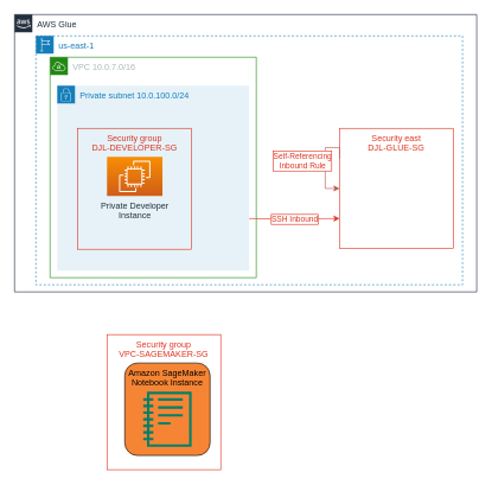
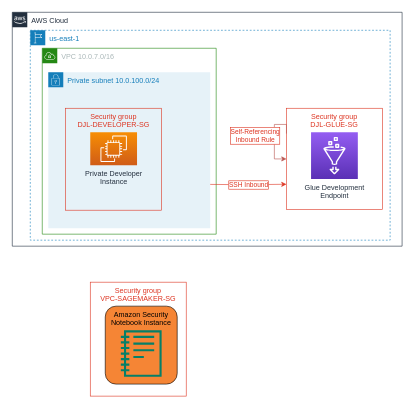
  <mxCell id="0" />
  <mxCell id="1" parent="0" />
  <mxCell id="2" value="Security group&#10;VPC-SAGEMAKER-SG" style="fillColor=none;strokeColor=#DD3522;verticalAlign=top;fontStyle=0;fontColor=#DD3522;" vertex="1" parent="1"><mxGeometry x="150" y="470" width="160" height="190" as="geometry" /></mxCell>
  <mxCell id="3" value="Private subnet 10.0.100.0/24" style="points=[[0,0],[0.25,0],[0.5,0],[0.75,0],[1,0],[1,0.25],[1,0.5],[1,0.75],[1,1],[0.75,1],[0.5,1],[0.25,1],[0,1],[0,0.75],[0,0.5],[0,0.25]];outlineConnect=0;gradientColor=none;html=1;whiteSpace=wrap;fontSize=12;fontStyle=0;shape=mxgraph.aws4.group;grIcon=mxgraph.aws4.group_security_group;grStroke=0;strokeColor=#147EBA;fillColor=#E6F2F8;verticalAlign=top;align=left;spacingLeft=30;fontColor=#147EBA;dashed=0;" parent="1" vertex="1"><mxGeometry x="80" y="120" width="270" height="260" as="geometry" /></mxCell>
  <mxCell id="4" value="Security group&#10;DJL-DEVELOPER-SG" style="fillColor=none;strokeColor=#DD3522;verticalAlign=top;fontStyle=0;fontColor=#DD3522;" parent="1" vertex="1"><mxGeometry x="109" y="180" width="160" height="170" as="geometry" /></mxCell>
- <mxCell id="5" value="AWS Glue" style="points=[[0,0],[0.25,0],[0.5,0],[0.75,0],[1,0],[1,0.25],[1,0.5],[1,0.75],[1,1],[0.75,1],[0.5,1],[0.25,1],[0,1],[0,0.75],[0,0.5],[0,0.25]];outlineConnect=0;gradientColor=none;html=1;whiteSpace=wrap;fontSize=12;fontStyle=0;shape=mxgraph.aws4.group;grIcon=mxgraph.aws4.group_aws_cloud_alt;strokeColor=#232F3E;fillColor=none;verticalAlign=top;align=left;spacingLeft=30;fontColor=#232F3E;dashed=0;" parent="1" vertex="1"><mxGeometry x="20" y="20" width="650" height="390" as="geometry" /></mxCell>
+ <mxCell id="5" value="AWS Cloud" style="points=[[0,0],[0.25,0],[0.5,0],[0.75,0],[1,0],[1,0.25],[1,0.5],[1,0.75],[1,1],[0.75,1],[0.5,1],[0.25,1],[0,1],[0,0.75],[0,0.5],[0,0.25]];outlineConnect=0;gradientColor=none;html=1;whiteSpace=wrap;fontSize=12;fontStyle=0;shape=mxgraph.aws4.group;grIcon=mxgraph.aws4.group_aws_cloud_alt;strokeColor=#232F3E;fillColor=none;verticalAlign=top;align=left;spacingLeft=30;fontColor=#232F3E;dashed=0;" parent="1" vertex="1"><mxGeometry x="20" y="20" width="650" height="390" as="geometry" /></mxCell>
  <mxCell id="6" value="us-east-1" style="points=[[0,0],[0.25,0],[0.5,0],[0.75,0],[1,0],[1,0.25],[1,0.5],[1,0.75],[1,1],[0.75,1],[0.5,1],[0.25,1],[0,1],[0,0.75],[0,0.5],[0,0.25]];outlineConnect=0;gradientColor=none;html=1;whiteSpace=wrap;fontSize=12;fontStyle=0;shape=mxgraph.aws4.group;grIcon=mxgraph.aws4.group_region;strokeColor=#147EBA;fillColor=none;verticalAlign=top;align=left;spacingLeft=30;fontColor=#147EBA;dashed=1;" parent="1" vertex="1"><mxGeometry x="50" y="50" width="600" height="350" as="geometry" /></mxCell>
  <mxCell id="7" value="VPC 10.0.7.0/16" style="points=[[0,0],[0.25,0],[0.5,0],[0.75,0],[1,0],[1,0.25],[1,0.5],[1,0.75],[1,1],[0.75,1],[0.5,1],[0.25,1],[0,1],[0,0.75],[0,0.5],[0,0.25]];outlineConnect=0;gradientColor=none;html=1;whiteSpace=wrap;fontSize=12;fontStyle=0;shape=mxgraph.aws4.group;grIcon=mxgraph.aws4.group_vpc;strokeColor=#248814;fillColor=none;verticalAlign=top;align=left;spacingLeft=30;fontColor=#AAB7B8;dashed=0;" parent="1" vertex="1"><mxGeometry x="70" y="80" width="290" height="310" as="geometry" /></mxCell>
  <mxCell id="8" value="Private Developer &lt;br&gt;Instance" style="sketch=0;points=[[0,0,0],[0.25,0,0],[0.5,0,0],[0.75,0,0],[1,0,0],[0,1,0],[0.25,1,0],[0.5,1,0],[0.75,1,0],[1,1,0],[0,0.25,0],[0,0.5,0],[0,0.75,0],[1,0.25,0],[1,0.5,0],[1,0.75,0]];outlineConnect=0;fontColor=#232F3E;gradientColor=#F78E04;gradientDirection=north;fillColor=#D05C17;strokeColor=#ffffff;dashed=0;verticalLabelPosition=bottom;verticalAlign=top;align=center;html=1;fontSize=12;fontStyle=0;aspect=fixed;shape=mxgraph.aws4.resourceIcon;resIcon=mxgraph.aws4.ec2;" parent="1" vertex="1"><mxGeometry x="150" y="220" width="78" height="55" as="geometry" /></mxCell>
- <mxCell id="9" value="Security east&#10;DJL-GLUE-SG" style="fillColor=none;strokeColor=#DD3522;verticalAlign=top;fontStyle=0;fontColor=#DD3522;" parent="1" vertex="1"><mxGeometry x="477.17" y="180" width="160" height="169" as="geometry" /></mxCell>
+ <mxCell id="9" value="Security group&#10;DJL-GLUE-SG" style="fillColor=none;strokeColor=#DD3522;verticalAlign=top;fontStyle=0;fontColor=#DD3522;" parent="1" vertex="1"><mxGeometry x="477.17" y="180" width="160" height="169" as="geometry" /></mxCell>
+ <mxCell id="10" value="Glue Development&lt;br&gt;Endpoint" style="sketch=0;points=[[0,0,0],[0.25,0,0],[0.5,0,0],[0.75,0,0],[1,0,0],[0,1,0],[0.25,1,0],[0.5,1,0],[0.75,1,0],[1,1,0],[0,0.25,0],[0,0.5,0],[0,0.75,0],[1,0.25,0],[1,0.5,0],[1,0.75,0]];outlineConnect=0;fontColor=#232F3E;gradientColor=#945DF2;gradientDirection=north;fillColor=#5A30B5;strokeColor=#ffffff;dashed=0;verticalLabelPosition=bottom;verticalAlign=top;align=center;html=1;fontSize=12;fontStyle=0;aspect=fixed;shape=mxgraph.aws4.resourceIcon;resIcon=mxgraph.aws4.glue;" parent="1" vertex="1"><mxGeometry x="518.17" y="220" width="78" height="78" as="geometry" /></mxCell>
  <mxCell id="11" value="SSH Inbound" style="edgeStyle=orthogonalEdgeStyle;rounded=0;orthogonalLoop=1;jettySize=auto;html=1;entryX=0;entryY=0.75;entryDx=0;entryDy=0;fontColor=#DD3522;labelBorderColor=#DD3522;strokeColor=#DD3522;" parent="1" target="9" edge="1"><mxGeometry relative="1" as="geometry"><mxPoint x="350" y="307" as="sourcePoint" /></mxGeometry></mxCell>
  <mxCell id="12" style="edgeStyle=orthogonalEdgeStyle;rounded=0;orthogonalLoop=1;jettySize=auto;html=1;exitX=0;exitY=0.25;exitDx=0;exitDy=0;fillColor=#f8cecc;strokeColor=#b85450;entryX=0;entryY=0.5;entryDx=0;entryDy=0;" parent="1" source="9" target="9" edge="1"><mxGeometry relative="1" as="geometry"><mxPoint x="477.17" y="249" as="targetPoint" /><Array as="points"><mxPoint x="477" y="207" /><mxPoint x="457" y="207" /><mxPoint x="457" y="265" /><mxPoint x="477" y="265" /></Array></mxGeometry></mxCell>
  <mxCell id="13" value="Self-Referencing &lt;br&gt;Inbound Rule" style="edgeLabel;html=1;align=center;verticalAlign=middle;resizable=0;points=[];labelBorderColor=#DD3522;fontColor=#DD3522;" parent="12" vertex="1" connectable="0"><mxGeometry x="-0.508" relative="1" as="geometry"><mxPoint x="-40" y="18" as="offset" /></mxGeometry></mxCell>
  <mxCell id="14" value="" style="group" vertex="1" connectable="0" parent="1"><mxGeometry x="175" y="510" width="120" height="130" as="geometry" /></mxCell>
- <mxCell id="15" value="Amazon SageMaker Notebook Instance" style="rounded=1;whiteSpace=wrap;html=1;fillColor=#F58535;labelPosition=center;verticalLabelPosition=middle;align=center;verticalAlign=top;" vertex="1" parent="14"><mxGeometry width="120" height="130" as="geometry" /></mxCell>
+ <mxCell id="15" value="Amazon Security Notebook Instance" style="rounded=1;whiteSpace=wrap;html=1;fillColor=#F58535;labelPosition=center;verticalLabelPosition=middle;align=center;verticalAlign=top;" vertex="1" parent="14"><mxGeometry width="120" height="130" as="geometry" /></mxCell>
  <mxCell id="16" value="" style="sketch=0;outlineConnect=0;fontColor=#232F3E;gradientColor=none;fillColor=#067F68;strokeColor=none;dashed=0;verticalLabelPosition=bottom;verticalAlign=top;align=center;html=1;fontSize=12;fontStyle=0;aspect=fixed;pointerEvents=1;shape=mxgraph.aws4.sagemaker_notebook;" vertex="1" parent="14"><mxGeometry x="26" y="40" width="68" height="78" as="geometry" /></mxCell>
